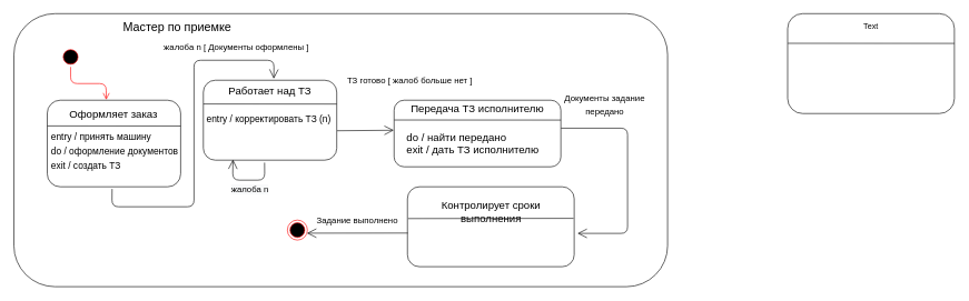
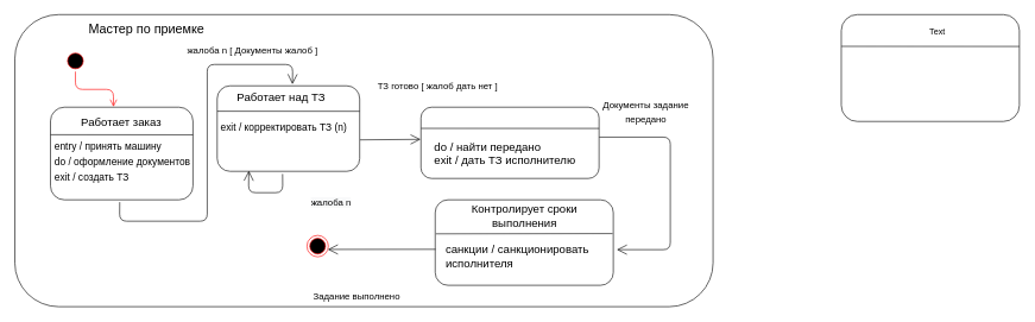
  <mxCell id="0" />
  <mxCell id="1" parent="0" />
  <mxCell id="2" value="" style="rounded=1;whiteSpace=wrap;html=1;" vertex="1" parent="1"><mxGeometry x="20" y="20" width="980" height="410" as="geometry" /></mxCell>
  <mxCell id="3" value="" style="group" vertex="1" connectable="0" parent="1"><mxGeometry x="1180" y="20" width="250" height="150" as="geometry" /></mxCell>
  <mxCell id="4" value="" style="rounded=1;whiteSpace=wrap;html=1;" vertex="1" parent="3"><mxGeometry width="250" height="150" as="geometry" /></mxCell>
  <mxCell id="5" value="" style="endArrow=none;html=1;entryX=0.001;entryY=0.297;entryDx=0;entryDy=0;entryPerimeter=0;exitX=1;exitY=0.298;exitDx=0;exitDy=0;exitPerimeter=0;" edge="1" parent="3" source="4" target="4"><mxGeometry width="50" height="50" relative="1" as="geometry"><mxPoint x="113.636" y="125" as="sourcePoint" /><mxPoint x="170.455" y="62.5" as="targetPoint" /></mxGeometry></mxCell>
- <mxCell id="6" value="Text" style="text;html=1;strokeColor=none;fillColor=none;align=center;verticalAlign=middle;whiteSpace=wrap;rounded=0;" vertex="1" parent="3"><mxGeometry x="20" y="10" width="210" height="20" as="geometry" /></mxCell>
- <mxCell id="7" value="Мастер по приемке" style="text;html=1;strokeColor=none;fillColor=none;align=center;verticalAlign=middle;whiteSpace=wrap;rounded=0;fontSize=18;" vertex="1" parent="1"><mxGeometry x="110" y="30" width="310" height="20" as="geometry" /></mxCell>
+ <mxCell id="6" value="Text" style="text;html=1;strokeColor=none;fillColor=none;align=center;verticalAlign=middle;whiteSpace=wrap;rounded=0;" vertex="1" parent="3"><mxGeometry x="30" y="15" width="210" height="20" as="geometry" /></mxCell>
+ <mxCell id="7" value="Мастер по приемке" style="text;html=1;strokeColor=none;fillColor=none;align=center;verticalAlign=middle;whiteSpace=wrap;rounded=0;fontSize=18;" vertex="1" parent="1"><mxGeometry x="50" y="30" width="310" height="20" as="geometry" /></mxCell>
  <mxCell id="8" value="" style="ellipse;html=1;shape=startState;fillColor=#000000;strokeColor=#ff0000;" vertex="1" parent="1"><mxGeometry x="90" y="70" width="30" height="30" as="geometry" /></mxCell>
  <mxCell id="9" value="" style="edgeStyle=orthogonalEdgeStyle;html=1;verticalAlign=bottom;endArrow=open;endSize=8;strokeColor=#ff0000;entryX=0.442;entryY=-0.005;entryDx=0;entryDy=0;entryPerimeter=0;" edge="1" source="8" parent="1" target="12"><mxGeometry relative="1" as="geometry"><mxPoint x="100" y="170" as="targetPoint" /></mxGeometry></mxCell>
  <mxCell id="10" value="" style="ellipse;html=1;shape=endState;fillColor=#000000;strokeColor=#ff0000;" vertex="1" parent="1"><mxGeometry x="430" y="330" width="30" height="30" as="geometry" /></mxCell>
  <mxCell id="11" value="" style="group;verticalAlign=top;" vertex="1" connectable="0" parent="1"><mxGeometry x="70" y="150" width="200" height="130" as="geometry" /></mxCell>
  <mxCell id="12" value="" style="rounded=1;whiteSpace=wrap;html=1;" vertex="1" parent="11"><mxGeometry width="200" height="130" as="geometry" /></mxCell>
  <mxCell id="13" value="" style="endArrow=none;html=1;entryX=0.001;entryY=0.297;entryDx=0;entryDy=0;entryPerimeter=0;exitX=1;exitY=0.298;exitDx=0;exitDy=0;exitPerimeter=0;" edge="1" parent="11" source="12" target="12"><mxGeometry width="50" height="50" relative="1" as="geometry"><mxPoint x="72.727" y="98.485" as="sourcePoint" /><mxPoint x="109.091" y="49.242" as="targetPoint" /></mxGeometry></mxCell>
- <mxCell id="14" value="Оформляет заказ" style="text;html=1;strokeColor=none;fillColor=none;align=center;verticalAlign=middle;whiteSpace=wrap;rounded=0;fontSize=16;" vertex="1" parent="11"><mxGeometry x="21.4" y="11.81" width="157.2" height="15.76" as="geometry" /></mxCell>
+ <mxCell id="14" value="Работает заказ" style="text;html=1;strokeColor=none;fillColor=none;align=center;verticalAlign=middle;whiteSpace=wrap;rounded=0;fontSize=16;" vertex="1" parent="11"><mxGeometry x="21.4" y="11.81" width="157.2" height="15.76" as="geometry" /></mxCell>
  <mxCell id="15" value="&lt;font style=&quot;font-size: 14px&quot;&gt;entry / принять машину&amp;nbsp;&lt;br&gt;do / оформление документов&lt;br&gt;exit / создать ТЗ&amp;nbsp;&lt;br&gt;&lt;/font&gt;" style="text;html=1;strokeColor=none;fillColor=none;align=left;verticalAlign=top;whiteSpace=wrap;rounded=0;fontSize=18;" vertex="1" parent="11"><mxGeometry x="4" y="37.45" width="200" height="94.55" as="geometry" /></mxCell>
  <mxCell id="16" value="" style="group" vertex="1" connectable="0" parent="1"><mxGeometry x="304" y="120" width="206" height="120" as="geometry" /></mxCell>
  <mxCell id="17" value="" style="rounded=1;whiteSpace=wrap;html=1;" vertex="1" parent="16"><mxGeometry width="200" height="120" as="geometry" /></mxCell>
  <mxCell id="18" value="" style="endArrow=none;html=1;entryX=0.001;entryY=0.297;entryDx=0;entryDy=0;entryPerimeter=0;exitX=1;exitY=0.298;exitDx=0;exitDy=0;exitPerimeter=0;" edge="1" parent="16" source="17" target="17"><mxGeometry width="50" height="50" relative="1" as="geometry"><mxPoint x="90.909" y="100" as="sourcePoint" /><mxPoint x="136.364" y="50" as="targetPoint" /></mxGeometry></mxCell>
- <mxCell id="19" value="Работает над ТЗ" style="text;html=1;strokeColor=none;fillColor=none;align=center;verticalAlign=middle;whiteSpace=wrap;rounded=0;fontSize=16;" vertex="1" parent="16"><mxGeometry x="16" y="8" width="168" height="16" as="geometry" /></mxCell>
+ <mxCell id="19" value="Работает над ТЗ" style="text;html=1;strokeColor=none;fillColor=none;align=center;verticalAlign=middle;whiteSpace=wrap;rounded=0;fontSize=16;" vertex="1" parent="16"><mxGeometry x="6" y="8" width="168" height="16" as="geometry" /></mxCell>
  <mxCell id="20" value="" style="endArrow=open;endFill=1;endSize=12;html=1;fontSize=16;exitX=0.459;exitY=1.031;exitDx=0;exitDy=0;exitPerimeter=0;entryX=0.222;entryY=0.993;entryDx=0;entryDy=0;entryPerimeter=0;" edge="1" parent="16" source="17" target="17"><mxGeometry width="160" relative="1" as="geometry"><mxPoint x="86" y="160" as="sourcePoint" /><mxPoint x="226" y="160" as="targetPoint" /><Array as="points"><mxPoint x="92" y="150" /><mxPoint x="44" y="150" /></Array></mxGeometry></mxCell>
- <mxCell id="21" value="&lt;font style=&quot;font-size: 14px&quot;&gt;entry / корректировать ТЗ (n)&lt;br&gt;&amp;nbsp;&lt;br&gt;&lt;/font&gt;" style="text;html=1;strokeColor=none;fillColor=none;align=left;verticalAlign=top;whiteSpace=wrap;rounded=0;fontSize=18;" vertex="1" parent="16"><mxGeometry x="3" y="40" width="200" height="40" as="geometry" /></mxCell>
+ <mxCell id="21" value="&lt;font style=&quot;font-size: 14px&quot;&gt;exit / корректировать ТЗ (n)&lt;br&gt;&amp;nbsp;&lt;br&gt;&lt;/font&gt;" style="text;html=1;strokeColor=none;fillColor=none;align=left;verticalAlign=top;whiteSpace=wrap;rounded=0;fontSize=18;" vertex="1" parent="16"><mxGeometry x="3" y="40" width="200" height="40" as="geometry" /></mxCell>
  <mxCell id="22" value="" style="endArrow=open;endFill=1;endSize=12;html=1;fontSize=16;exitX=0.466;exitY=1.013;exitDx=0;exitDy=0;exitPerimeter=0;entryX=0.528;entryY=-0.019;entryDx=0;entryDy=0;entryPerimeter=0;" edge="1" parent="1" source="15" target="17"><mxGeometry width="160" relative="1" as="geometry"><mxPoint x="320" y="290" as="sourcePoint" /><mxPoint x="480" y="290" as="targetPoint" /><Array as="points"><mxPoint x="167" y="310" /><mxPoint x="290" y="310" /><mxPoint x="290" y="90" /><mxPoint x="410" y="90" /></Array></mxGeometry></mxCell>
- <mxCell id="23" value="жалоба n [ Документы оформлены ]&amp;nbsp;" style="text;html=1;strokeColor=none;fillColor=none;align=center;verticalAlign=middle;whiteSpace=wrap;rounded=0;fontSize=13;" vertex="1" parent="1"><mxGeometry x="240" y="60" width="231" height="20" as="geometry" /></mxCell>
- <mxCell id="24" value="&lt;meta charset=&quot;utf-8&quot;&gt;&lt;span style=&quot;color: rgb(0, 0, 0); font-family: helvetica; font-size: 13px; font-style: normal; font-weight: 400; letter-spacing: normal; text-align: center; text-indent: 0px; text-transform: none; word-spacing: 0px; background-color: rgb(248, 249, 250); display: inline; float: none;&quot;&gt;жалоба n&lt;/span&gt;" style="text;whiteSpace=wrap;html=1;fontSize=16;" vertex="1" parent="1"><mxGeometry x="344" y="267" width="60" height="25" as="geometry" /></mxCell>
+ <mxCell id="23" value="жалоба n [ Документы жалоб ]&amp;nbsp;" style="text;html=1;strokeColor=none;fillColor=none;align=center;verticalAlign=middle;whiteSpace=wrap;rounded=0;fontSize=13;" vertex="1" parent="1"><mxGeometry x="240" y="60" width="231" height="20" as="geometry" /></mxCell>
+ <mxCell id="24" value="&lt;meta charset=&quot;utf-8&quot;&gt;&lt;span style=&quot;color: rgb(0, 0, 0); font-family: helvetica; font-size: 13px; font-style: normal; font-weight: 400; letter-spacing: normal; text-align: center; text-indent: 0px; text-transform: none; word-spacing: 0px; background-color: rgb(248, 249, 250); display: inline; float: none;&quot;&gt;жалоба n&lt;/span&gt;" style="text;whiteSpace=wrap;html=1;fontSize=16;" vertex="1" parent="1"><mxGeometry x="434" y="267" width="60" height="25" as="geometry" /></mxCell>
  <mxCell id="25" value="" style="endArrow=open;endFill=1;endSize=12;html=1;fontSize=16;exitX=1.003;exitY=0.632;exitDx=0;exitDy=0;exitPerimeter=0;entryX=-0.002;entryY=0.451;entryDx=0;entryDy=0;entryPerimeter=0;" edge="1" parent="1" source="17" target="39"><mxGeometry width="160" relative="1" as="geometry"><mxPoint x="530" y="170" as="sourcePoint" /><mxPoint x="711.8" y="194.98" as="targetPoint" /></mxGeometry></mxCell>
- <mxCell id="26" value="ТЗ готово [ жалоб больше нет ]&amp;nbsp;" style="text;html=1;strokeColor=none;fillColor=none;align=center;verticalAlign=middle;whiteSpace=wrap;rounded=0;fontSize=13;" vertex="1" parent="1"><mxGeometry x="500" y="110" width="231" height="20" as="geometry" /></mxCell>
+ <mxCell id="26" value="ТЗ готово [ жалоб дать нет ]&amp;nbsp;" style="text;html=1;strokeColor=none;fillColor=none;align=center;verticalAlign=middle;whiteSpace=wrap;rounded=0;fontSize=13;" vertex="1" parent="1"><mxGeometry x="500" y="110" width="231" height="20" as="geometry" /></mxCell>
  <mxCell id="27" value="" style="group" vertex="1" connectable="0" parent="1"><mxGeometry x="610" y="280" width="250" height="120" as="geometry" /></mxCell>
  <mxCell id="28" value="" style="group" vertex="1" connectable="0" parent="27"><mxGeometry width="250" height="120" as="geometry" /></mxCell>
  <mxCell id="29" value="" style="rounded=1;whiteSpace=wrap;html=1;" vertex="1" parent="28"><mxGeometry width="250" height="120" as="geometry" /></mxCell>
- <mxCell id="30" value="Контролирует сроки выполнения" style="text;html=1;strokeColor=none;fillColor=none;align=center;verticalAlign=middle;whiteSpace=wrap;rounded=0;fontSize=16;" vertex="1" parent="28"><mxGeometry x="35.5" y="22" width="179" height="32.0" as="geometry" /></mxCell>
+ <mxCell id="30" value="Контролирует сроки выполнения" style="text;html=1;strokeColor=none;fillColor=none;align=center;verticalAlign=middle;whiteSpace=wrap;rounded=0;fontSize=16;" vertex="1" parent="28"><mxGeometry x="35.5" y="7" width="179" height="32.0" as="geometry" /></mxCell>
  <mxCell id="31" value="" style="endArrow=none;html=1;entryX=0.004;entryY=0.398;entryDx=0;entryDy=0;entryPerimeter=0;exitX=0.996;exitY=0.395;exitDx=0;exitDy=0;exitPerimeter=0;" edge="1" parent="28" source="29" target="29"><mxGeometry width="50" height="50" relative="1" as="geometry"><mxPoint x="113.636" y="100.0" as="sourcePoint" /><mxPoint x="170.455" y="50.0" as="targetPoint" /><Array as="points" /></mxGeometry></mxCell>
+ <mxCell id="32" value="санкции / санкционировать исполнителя" style="text;html=1;strokeColor=none;fillColor=none;align=left;verticalAlign=middle;whiteSpace=wrap;rounded=0;fontSize=16;" vertex="1" parent="28"><mxGeometry x="13" y="63.0" width="233" height="32.0" as="geometry" /></mxCell>
  <mxCell id="33" value="" style="endArrow=open;endFill=1;endSize=12;html=1;fontSize=16;exitX=1;exitY=0.42;exitDx=0;exitDy=0;exitPerimeter=0;entryX=1.02;entryY=0.583;entryDx=0;entryDy=0;entryPerimeter=0;" edge="1" parent="1" source="39" target="29"><mxGeometry width="160" relative="1" as="geometry"><mxPoint x="832.4" y="182.56" as="sourcePoint" /><mxPoint x="1050" y="220" as="targetPoint" /><Array as="points"><mxPoint x="940" y="192" /><mxPoint x="940" y="350" /></Array></mxGeometry></mxCell>
  <mxCell id="34" value="&lt;div style=&quot;text-align: center&quot;&gt;&lt;span style=&quot;font-size: 13px&quot;&gt;&lt;font face=&quot;helvetica&quot;&gt;Документы задание передано&lt;/font&gt;&lt;/span&gt;&lt;/div&gt;" style="text;whiteSpace=wrap;html=1;fontSize=16;" vertex="1" parent="1"><mxGeometry x="830" y="130" width="150" height="40" as="geometry" /></mxCell>
  <mxCell id="35" value="" style="endArrow=open;endFill=1;endSize=12;html=1;fontSize=16;exitX=0.002;exitY=0.579;exitDx=0;exitDy=0;exitPerimeter=0;entryX=0.978;entryY=0.655;entryDx=0;entryDy=0;entryPerimeter=0;" edge="1" parent="1" source="29" target="10"><mxGeometry width="160" relative="1" as="geometry"><mxPoint x="530" y="400" as="sourcePoint" /><mxPoint x="690" y="400" as="targetPoint" /></mxGeometry></mxCell>
- <mxCell id="36" value="&lt;div style=&quot;&quot;&gt;&lt;font face=&quot;helvetica&quot;&gt;&lt;span style=&quot;font-size: 13px&quot;&gt;Задание выполнено&lt;/span&gt;&lt;/font&gt;&lt;/div&gt;" style="text;whiteSpace=wrap;html=1;fontSize=16;align=center;" vertex="1" parent="1"><mxGeometry x="460" y="313" width="150" height="30" as="geometry" /></mxCell>
+ <mxCell id="36" value="&lt;div style=&quot;&quot;&gt;&lt;font face=&quot;helvetica&quot;&gt;&lt;span style=&quot;font-size: 13px&quot;&gt;Задание выполнено&lt;/span&gt;&lt;/font&gt;&lt;/div&gt;" style="text;whiteSpace=wrap;html=1;fontSize=16;align=center;" vertex="1" parent="1"><mxGeometry x="425" y="398" width="150" height="30" as="geometry" /></mxCell>
  <mxCell id="37" value="" style="group" vertex="1" connectable="0" parent="1"><mxGeometry x="630" y="40" width="250" height="100" as="geometry" /></mxCell>
  <mxCell id="38" value="" style="group" vertex="1" connectable="0" parent="37"><mxGeometry x="-40" y="110" width="250" height="100" as="geometry" /></mxCell>
  <mxCell id="39" value="" style="rounded=1;whiteSpace=wrap;html=1;" vertex="1" parent="38"><mxGeometry width="250" height="100" as="geometry" /></mxCell>
- <mxCell id="40" value="&lt;font style=&quot;font-size: 16px&quot;&gt;Передача ТЗ исполнителю&lt;/font&gt;" style="text;html=1;strokeColor=none;fillColor=none;align=center;verticalAlign=middle;whiteSpace=wrap;rounded=0;" vertex="1" parent="38"><mxGeometry x="20" y="6.667" width="210" height="13.333" as="geometry" /></mxCell>
  <mxCell id="41" value="do / найти передано&lt;br&gt;exit / дать ТЗ исполнителю" style="text;html=1;strokeColor=none;fillColor=none;align=left;verticalAlign=middle;whiteSpace=wrap;rounded=0;fontSize=16;" vertex="1" parent="38"><mxGeometry x="17" y="40" width="213" height="50" as="geometry" /></mxCell>
  <mxCell id="42" value="" style="endArrow=none;html=1;entryX=0.001;entryY=0.297;entryDx=0;entryDy=0;entryPerimeter=0;exitX=1;exitY=0.298;exitDx=0;exitDy=0;exitPerimeter=0;" edge="1" parent="38" source="39" target="39"><mxGeometry width="50" height="50" relative="1" as="geometry"><mxPoint x="113.636" y="83.333" as="sourcePoint" /><mxPoint x="170.455" y="41.667" as="targetPoint" /></mxGeometry></mxCell>
